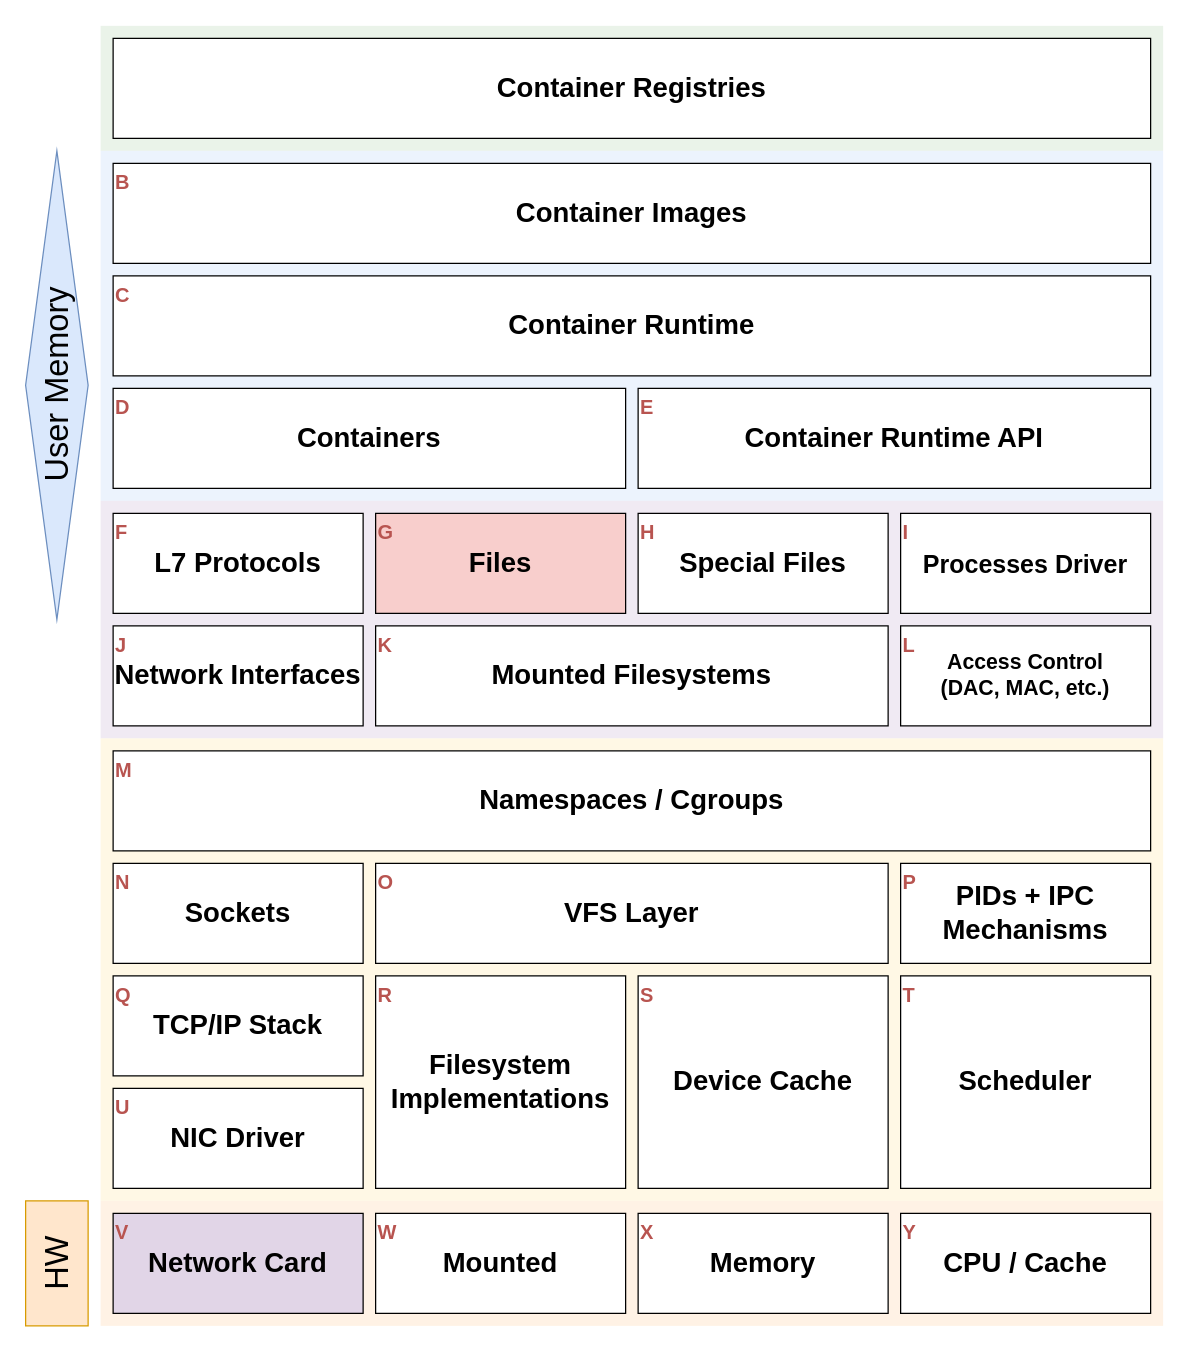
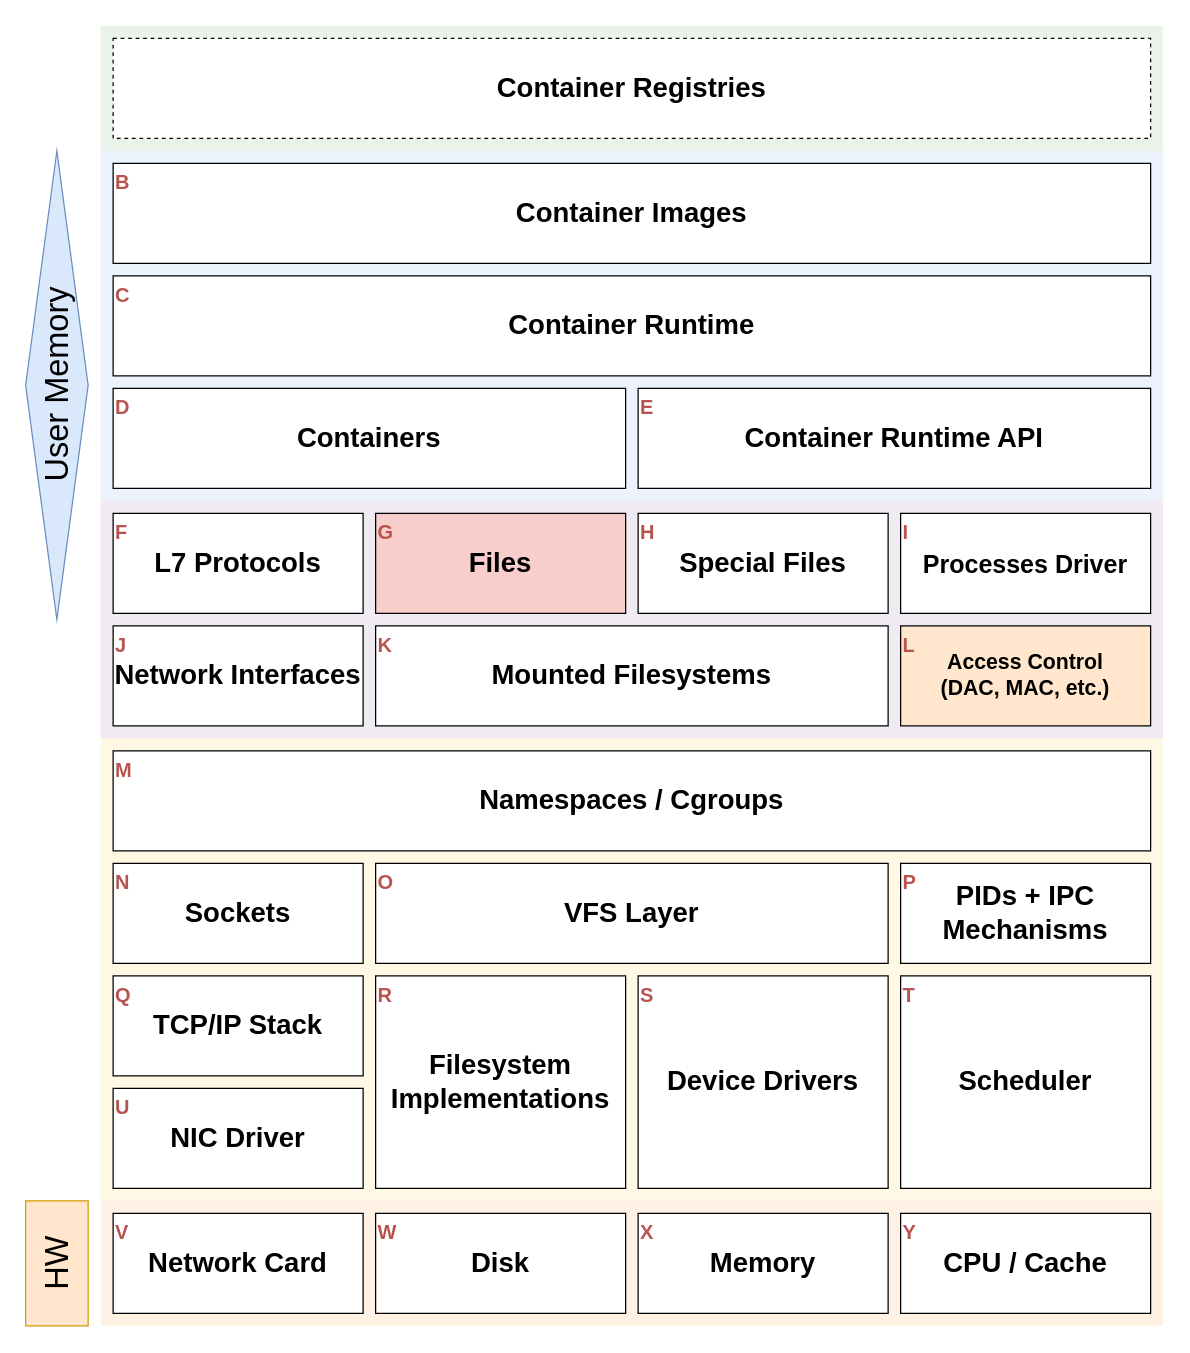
  <mxCell id="0" />
  <mxCell id="1" parent="0" />
  <mxCell id="2" value="" style="rounded=0;whiteSpace=wrap;html=1;glass=0;comic=0;sketch=0;fontSize=22;fillColor=#d5e8d4;strokeColor=none;opacity=50;connectable=0;allowArrows=0;" parent="1" vertex="1"><mxGeometry x="80" y="20" width="850" height="100" as="geometry" /></mxCell>
  <mxCell id="3" value="" style="rounded=0;whiteSpace=wrap;html=1;glass=0;comic=0;sketch=0;fontSize=22;fillColor=#dae8fc;strokeColor=none;opacity=50;connectable=0;allowArrows=0;" parent="1" vertex="1"><mxGeometry x="80" y="120" width="850" height="280" as="geometry" /></mxCell>
  <mxCell id="4" value="" style="rounded=0;whiteSpace=wrap;html=1;glass=0;comic=0;sketch=0;fontSize=22;fillColor=#ffe6cc;strokeColor=none;opacity=50;connectable=0;allowArrows=0;" parent="1" vertex="1"><mxGeometry x="80" y="960" width="850" height="100" as="geometry" /></mxCell>
  <mxCell id="5" value="" style="rounded=0;whiteSpace=wrap;html=1;glass=0;comic=0;sketch=0;fontSize=22;fillColor=#e1d5e7;strokeColor=none;opacity=50;connectable=0;allowArrows=0;" parent="1" vertex="1"><mxGeometry x="80" y="400" width="850" height="190" as="geometry" /></mxCell>
  <mxCell id="6" value="" style="rounded=0;whiteSpace=wrap;html=1;glass=0;comic=0;sketch=0;fontSize=22;fillColor=#fff2cc;strokeColor=none;opacity=50;connectable=0;allowArrows=0;" parent="1" vertex="1"><mxGeometry x="80" y="590" width="850" height="370" as="geometry" /></mxCell>
  <mxCell id="7" value="Sockets" style="rounded=0;whiteSpace=wrap;html=1;glass=0;comic=0;sketch=0;fontSize=22;fontStyle=1;" parent="1" vertex="1"><mxGeometry x="90" y="690" width="200" height="80" as="geometry" /></mxCell>
  <mxCell id="8" value="Namespaces / Cgroups" style="rounded=0;whiteSpace=wrap;html=1;glass=0;comic=0;sketch=0;fillColor=default;gradientColor=none;fontSize=22;fontStyle=1" parent="1" vertex="1"><mxGeometry x="90" y="600" width="830" height="80" as="geometry" /></mxCell>
  <mxCell id="9" value="Container Runtime" style="rounded=0;whiteSpace=wrap;html=1;glass=0;comic=0;sketch=0;fillColor=default;gradientColor=none;fontSize=22;fontStyle=1" parent="1" vertex="1"><mxGeometry x="90" y="220" width="830" height="80" as="geometry" /></mxCell>
  <mxCell id="10" value="Containers" style="rounded=0;whiteSpace=wrap;html=1;glass=0;comic=0;sketch=0;fillColor=default;gradientColor=none;fontSize=22;fontStyle=1" parent="1" vertex="1"><mxGeometry x="90" y="310" width="410" height="80" as="geometry" /></mxCell>
  <mxCell id="11" value="Mounted Filesystems" style="rounded=0;whiteSpace=wrap;html=1;glass=0;comic=0;sketch=0;fontSize=22;fontStyle=1;" parent="1" vertex="1"><mxGeometry x="300" y="500" width="410" height="80" as="geometry" /></mxCell>
  <mxCell id="12" value="Files" style="rounded=0;whiteSpace=wrap;html=1;glass=0;comic=0;sketch=0;fontSize=22;fontStyle=1;fillColor=#f8cecc;" parent="1" vertex="1"><mxGeometry x="300" y="410" width="200" height="80" as="geometry" /></mxCell>
  <mxCell id="13" value="Special Files" style="rounded=0;whiteSpace=wrap;html=1;glass=0;comic=0;sketch=0;fontSize=22;fontStyle=1;" parent="1" vertex="1"><mxGeometry x="510" y="410" width="200" height="80" as="geometry" /></mxCell>
  <mxCell id="14" value="VFS Layer" style="rounded=0;whiteSpace=wrap;html=1;glass=0;comic=0;sketch=0;fillColor=default;gradientColor=none;fontSize=22;fontStyle=1" parent="1" vertex="1"><mxGeometry x="300" y="690" width="410" height="80" as="geometry" /></mxCell>
  <mxCell id="15" value="Filesystem Implementations" style="rounded=0;whiteSpace=wrap;html=1;glass=0;comic=0;sketch=0;fillColor=default;gradientColor=none;fontSize=22;fontStyle=1" parent="1" vertex="1"><mxGeometry x="300" y="780" width="200" height="170" as="geometry" /></mxCell>
  <mxCell id="16" value="TCP/IP Stack" style="rounded=0;whiteSpace=wrap;html=1;glass=0;comic=0;sketch=0;fontSize=22;fontStyle=1;" parent="1" vertex="1"><mxGeometry x="90" y="780" width="200" height="80" as="geometry" /></mxCell>
- <mxCell id="17" value="Device Cache" style="rounded=0;whiteSpace=wrap;html=1;glass=0;comic=0;sketch=0;fillColor=default;gradientColor=none;fontSize=22;fontStyle=1" parent="1" vertex="1"><mxGeometry x="510" y="780" width="200" height="170" as="geometry" /></mxCell>
+ <mxCell id="17" value="Device Drivers" style="rounded=0;whiteSpace=wrap;html=1;glass=0;comic=0;sketch=0;fillColor=default;gradientColor=none;fontSize=22;fontStyle=1" parent="1" vertex="1"><mxGeometry x="510" y="780" width="200" height="170" as="geometry" /></mxCell>
  <mxCell id="18" value="NIC Driver" style="rounded=0;whiteSpace=wrap;html=1;glass=0;comic=0;sketch=0;fontSize=22;fontStyle=1;" parent="1" vertex="1"><mxGeometry x="90" y="870" width="200" height="80" as="geometry" /></mxCell>
- <mxCell id="19" value="Mounted" style="rounded=0;whiteSpace=wrap;html=1;glass=0;comic=0;sketch=0;fillColor=default;gradientColor=none;fontSize=22;fontStyle=1" parent="1" vertex="1"><mxGeometry x="300" y="970" width="200" height="80" as="geometry" /></mxCell>
- <mxCell id="20" value="Network Card" style="rounded=0;whiteSpace=wrap;html=1;glass=0;comic=0;sketch=0;fontSize=22;fontStyle=1;fillColor=#e1d5e7;" parent="1" vertex="1"><mxGeometry x="90" y="970" width="200" height="80" as="geometry" /></mxCell>
+ <mxCell id="19" value="Disk" style="rounded=0;whiteSpace=wrap;html=1;glass=0;comic=0;sketch=0;fillColor=default;gradientColor=none;fontSize=22;fontStyle=1" parent="1" vertex="1"><mxGeometry x="300" y="970" width="200" height="80" as="geometry" /></mxCell>
+ <mxCell id="20" value="Network Card" style="rounded=0;whiteSpace=wrap;html=1;glass=0;comic=0;sketch=0;fontSize=22;fontStyle=1;" parent="1" vertex="1"><mxGeometry x="90" y="970" width="200" height="80" as="geometry" /></mxCell>
  <mxCell id="21" value="Memory" style="rounded=0;whiteSpace=wrap;html=1;glass=0;comic=0;sketch=0;fillColor=default;gradientColor=none;fontSize=22;fontStyle=1" parent="1" vertex="1"><mxGeometry x="510" y="970" width="200" height="80" as="geometry" /></mxCell>
  <mxCell id="22" value="User Memory" style="rhombus;whiteSpace=wrap;html=1;fontSize=26;horizontal=0;fillColor=#dae8fc;strokeColor=#6c8ebf;" parent="1" vertex="1"><mxGeometry x="20" y="120" width="50" height="375" as="geometry" /></mxCell>
  <mxCell id="23" value="CPU / Cache" style="rounded=0;whiteSpace=wrap;html=1;glass=0;comic=0;sketch=0;fillColor=default;gradientColor=none;fontSize=22;fontStyle=1" parent="1" vertex="1"><mxGeometry x="720" y="970" width="200" height="80" as="geometry" /></mxCell>
  <mxCell id="24" value="Scheduler" style="rounded=0;whiteSpace=wrap;html=1;glass=0;comic=0;sketch=0;fillColor=default;gradientColor=none;fontSize=22;fontStyle=1" parent="1" vertex="1"><mxGeometry x="720" y="780" width="200" height="170" as="geometry" /></mxCell>
  <mxCell id="25" value="PIDs + IPC Mechanisms" style="rounded=0;whiteSpace=wrap;html=1;glass=0;comic=0;sketch=0;fillColor=default;gradientColor=none;fontSize=22;fontStyle=1" parent="1" vertex="1"><mxGeometry x="720" y="690" width="200" height="80" as="geometry" /></mxCell>
- <mxCell id="26" value="Access Control&lt;br&gt;(DAC, MAC, etc.)" style="rounded=0;whiteSpace=wrap;html=1;glass=0;comic=0;sketch=0;fontSize=17;fontStyle=1;verticalAlign=middle;" parent="1" vertex="1"><mxGeometry x="720" y="500" width="200" height="80" as="geometry" /></mxCell>
+ <mxCell id="26" value="Access Control&lt;br&gt;(DAC, MAC, etc.)" style="rounded=0;whiteSpace=wrap;html=1;glass=0;comic=0;sketch=0;fontSize=17;fontStyle=1;verticalAlign=middle;fillColor=#ffe6cc;" parent="1" vertex="1"><mxGeometry x="720" y="500" width="200" height="80" as="geometry" /></mxCell>
  <mxCell id="27" value="Processes Driver" style="rounded=0;whiteSpace=wrap;html=1;glass=0;comic=0;sketch=0;fontSize=20;fontStyle=1;" parent="1" vertex="1"><mxGeometry x="720" y="410" width="200" height="80" as="geometry" /></mxCell>
  <mxCell id="28" value="HW" style="rounded=0;whiteSpace=wrap;html=1;fontSize=26;horizontal=0;fillColor=#ffe6cc;strokeColor=#d79b00;" parent="1" vertex="1"><mxGeometry x="20" y="960" width="50" height="100" as="geometry" /></mxCell>
  <mxCell id="29" value="Network Interfaces" style="rounded=0;whiteSpace=wrap;html=1;glass=0;comic=0;sketch=0;fontSize=22;fontStyle=1;" parent="1" vertex="1"><mxGeometry x="90" y="500" width="200" height="80" as="geometry" /></mxCell>
  <mxCell id="30" value="L7 Protocols" style="rounded=0;whiteSpace=wrap;html=1;glass=0;comic=0;sketch=0;fontSize=22;fontStyle=1;" parent="1" vertex="1"><mxGeometry x="90" y="410" width="200" height="80" as="geometry" /></mxCell>
  <mxCell id="31" value="Container Images" style="rounded=0;whiteSpace=wrap;html=1;glass=0;comic=0;sketch=0;fillColor=default;gradientColor=none;fontSize=22;fontStyle=1" parent="1" vertex="1"><mxGeometry x="90" y="130" width="830" height="80" as="geometry" /></mxCell>
- <mxCell id="32" value="Container Registries" style="rounded=0;whiteSpace=wrap;html=1;glass=0;comic=0;sketch=0;fillColor=default;gradientColor=none;fontSize=22;fontStyle=1" parent="1" vertex="1"><mxGeometry x="90" y="30" width="830" height="80" as="geometry" /></mxCell>
+ <mxCell id="32" value="Container Registries" style="rounded=0;whiteSpace=wrap;html=1;glass=0;comic=0;sketch=0;fillColor=default;gradientColor=none;fontSize=22;fontStyle=1;dashed=1;" parent="1" vertex="1"><mxGeometry x="90" y="30" width="830" height="80" as="geometry" /></mxCell>
  <mxCell id="33" value="Container Runtime API" style="rounded=0;whiteSpace=wrap;html=1;glass=0;comic=0;sketch=0;fillColor=default;gradientColor=none;fontSize=22;fontStyle=1" parent="1" vertex="1"><mxGeometry x="510" y="310" width="410" height="80" as="geometry" /></mxCell>
  <mxCell id="34" value="B" style="text;html=1;strokeColor=none;fillColor=none;align=left;verticalAlign=middle;whiteSpace=wrap;rounded=0;fontSize=16;fontColor=#B85450;fontStyle=1" vertex="1" parent="1"><mxGeometry x="90" y="130" width="70" height="30" as="geometry" /></mxCell>
  <mxCell id="35" value="C" style="text;html=1;strokeColor=none;fillColor=none;align=left;verticalAlign=middle;whiteSpace=wrap;rounded=0;fontSize=16;fontColor=#B85450;fontStyle=1" vertex="1" parent="1"><mxGeometry x="90" y="220" width="70" height="30" as="geometry" /></mxCell>
  <mxCell id="36" value="D" style="text;html=1;strokeColor=none;fillColor=none;align=left;verticalAlign=middle;whiteSpace=wrap;rounded=0;fontSize=16;fontColor=#B85450;fontStyle=1" vertex="1" parent="1"><mxGeometry x="90" y="310" width="70" height="30" as="geometry" /></mxCell>
  <mxCell id="37" value="E" style="text;html=1;strokeColor=none;fillColor=none;align=left;verticalAlign=middle;whiteSpace=wrap;rounded=0;fontSize=16;fontColor=#B85450;fontStyle=1" vertex="1" parent="1"><mxGeometry x="510" y="310" width="70" height="30" as="geometry" /></mxCell>
  <mxCell id="38" value="F" style="text;html=1;strokeColor=none;fillColor=none;align=left;verticalAlign=middle;whiteSpace=wrap;rounded=0;fontSize=16;fontColor=#B85450;fontStyle=1" vertex="1" parent="1"><mxGeometry x="90" y="410" width="70" height="30" as="geometry" /></mxCell>
  <mxCell id="39" value="G" style="text;html=1;strokeColor=none;fillColor=none;align=left;verticalAlign=middle;whiteSpace=wrap;rounded=0;fontSize=16;fontColor=#B85450;fontStyle=1" vertex="1" parent="1"><mxGeometry x="300" y="410" width="70" height="30" as="geometry" /></mxCell>
  <mxCell id="40" value="H" style="text;html=1;strokeColor=none;fillColor=none;align=left;verticalAlign=middle;whiteSpace=wrap;rounded=0;fontSize=16;fontColor=#B85450;fontStyle=1" vertex="1" parent="1"><mxGeometry x="510" y="410" width="70" height="30" as="geometry" /></mxCell>
  <mxCell id="41" value="I" style="text;html=1;strokeColor=none;fillColor=none;align=left;verticalAlign=middle;whiteSpace=wrap;rounded=0;fontSize=16;fontColor=#B85450;fontStyle=1" vertex="1" parent="1"><mxGeometry x="720" y="410" width="70" height="30" as="geometry" /></mxCell>
  <mxCell id="42" value="K" style="text;html=1;strokeColor=none;fillColor=none;align=left;verticalAlign=middle;whiteSpace=wrap;rounded=0;fontSize=16;fontColor=#B85450;fontStyle=1" vertex="1" parent="1"><mxGeometry x="300" y="500" width="70" height="30" as="geometry" /></mxCell>
  <mxCell id="43" value="J" style="text;html=1;strokeColor=none;fillColor=none;align=left;verticalAlign=middle;whiteSpace=wrap;rounded=0;fontSize=16;fontColor=#B85450;fontStyle=1" vertex="1" parent="1"><mxGeometry x="90" y="500" width="70" height="30" as="geometry" /></mxCell>
  <mxCell id="44" value="L" style="text;html=1;strokeColor=none;fillColor=none;align=left;verticalAlign=middle;whiteSpace=wrap;rounded=0;fontSize=16;fontColor=#B85450;fontStyle=1" vertex="1" parent="1"><mxGeometry x="720" y="500" width="70" height="30" as="geometry" /></mxCell>
  <mxCell id="45" value="M" style="text;html=1;strokeColor=none;fillColor=none;align=left;verticalAlign=middle;whiteSpace=wrap;rounded=0;fontSize=16;fontColor=#B85450;fontStyle=1" vertex="1" parent="1"><mxGeometry x="90" y="600" width="70" height="30" as="geometry" /></mxCell>
  <mxCell id="46" value="N" style="text;html=1;strokeColor=none;fillColor=none;align=left;verticalAlign=middle;whiteSpace=wrap;rounded=0;fontSize=16;fontColor=#B85450;fontStyle=1" vertex="1" parent="1"><mxGeometry x="90" y="690" width="70" height="30" as="geometry" /></mxCell>
  <mxCell id="47" value="O" style="text;html=1;strokeColor=none;fillColor=none;align=left;verticalAlign=middle;whiteSpace=wrap;rounded=0;fontSize=16;fontColor=#B85450;fontStyle=1" vertex="1" parent="1"><mxGeometry x="300" y="690" width="70" height="30" as="geometry" /></mxCell>
  <mxCell id="48" value="P" style="text;html=1;strokeColor=none;fillColor=none;align=left;verticalAlign=middle;whiteSpace=wrap;rounded=0;fontSize=16;fontColor=#B85450;fontStyle=1" vertex="1" parent="1"><mxGeometry x="720" y="690" width="70" height="30" as="geometry" /></mxCell>
  <mxCell id="49" value="Q" style="text;html=1;strokeColor=none;fillColor=none;align=left;verticalAlign=middle;whiteSpace=wrap;rounded=0;fontSize=16;fontColor=#B85450;fontStyle=1" vertex="1" parent="1"><mxGeometry x="90" y="780" width="70" height="30" as="geometry" /></mxCell>
  <mxCell id="50" value="R" style="text;html=1;strokeColor=none;fillColor=none;align=left;verticalAlign=middle;whiteSpace=wrap;rounded=0;fontSize=16;fontColor=#B85450;fontStyle=1" vertex="1" parent="1"><mxGeometry x="300" y="780" width="70" height="30" as="geometry" /></mxCell>
  <mxCell id="51" value="S" style="text;html=1;strokeColor=none;fillColor=none;align=left;verticalAlign=middle;whiteSpace=wrap;rounded=0;fontSize=16;fontColor=#B85450;fontStyle=1" vertex="1" parent="1"><mxGeometry x="510" y="780" width="70" height="30" as="geometry" /></mxCell>
  <mxCell id="52" value="T" style="text;html=1;strokeColor=none;fillColor=none;align=left;verticalAlign=middle;whiteSpace=wrap;rounded=0;fontSize=16;fontColor=#B85450;fontStyle=1" vertex="1" parent="1"><mxGeometry x="720" y="780" width="70" height="30" as="geometry" /></mxCell>
  <mxCell id="53" value="U" style="text;html=1;strokeColor=none;fillColor=none;align=left;verticalAlign=middle;whiteSpace=wrap;rounded=0;fontSize=16;fontColor=#B85450;fontStyle=1" vertex="1" parent="1"><mxGeometry x="90" y="870" width="70" height="30" as="geometry" /></mxCell>
  <mxCell id="54" value="V" style="text;html=1;strokeColor=none;fillColor=none;align=left;verticalAlign=middle;whiteSpace=wrap;rounded=0;fontSize=16;fontColor=#B85450;fontStyle=1" vertex="1" parent="1"><mxGeometry x="90" y="970" width="70" height="30" as="geometry" /></mxCell>
  <mxCell id="55" value="W" style="text;html=1;strokeColor=none;fillColor=none;align=left;verticalAlign=middle;whiteSpace=wrap;rounded=0;fontSize=16;fontColor=#B85450;fontStyle=1" vertex="1" parent="1"><mxGeometry x="300" y="970" width="70" height="30" as="geometry" /></mxCell>
  <mxCell id="56" value="X" style="text;html=1;strokeColor=none;fillColor=none;align=left;verticalAlign=middle;whiteSpace=wrap;rounded=0;fontSize=16;fontColor=#B85450;fontStyle=1" vertex="1" parent="1"><mxGeometry x="510" y="970" width="70" height="30" as="geometry" /></mxCell>
  <mxCell id="57" value="Y" style="text;html=1;strokeColor=none;fillColor=none;align=left;verticalAlign=middle;whiteSpace=wrap;rounded=0;fontSize=16;fontColor=#B85450;fontStyle=1" vertex="1" parent="1"><mxGeometry x="720" y="970" width="70" height="30" as="geometry" /></mxCell>
